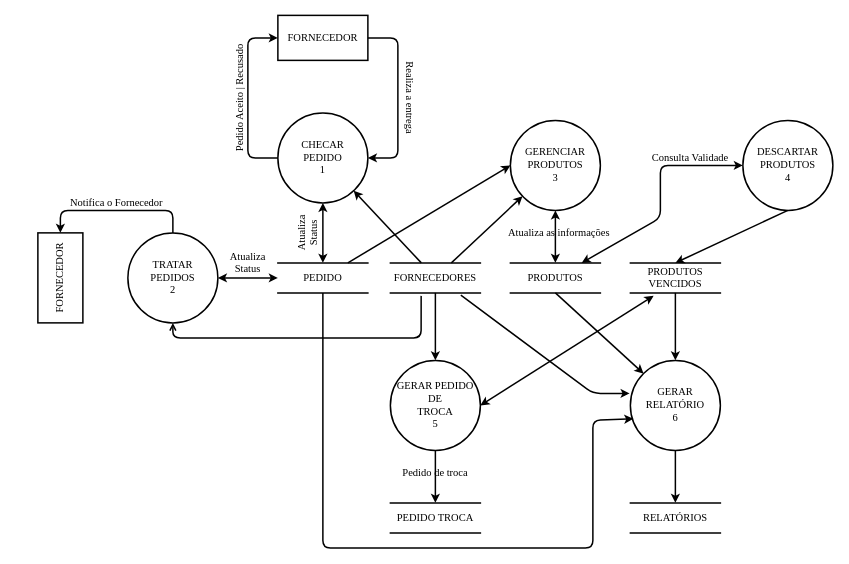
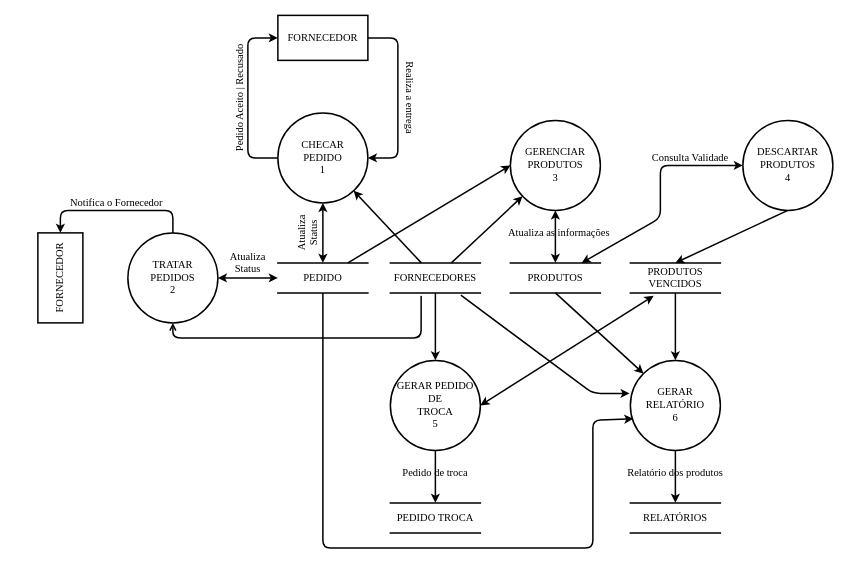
  <mxCell id="0" />
  <mxCell id="1" parent="0" />
  <mxCell id="2" value="FORNECEDOR" style="rounded=0;whiteSpace=wrap;html=1;strokeWidth=2;fontFamily=Tahoma;fontSize=14;" parent="1" vertex="1"><mxGeometry x="370" y="20" width="120" height="60" as="geometry" /></mxCell>
  <mxCell id="3" value="CHECAR&lt;br style=&quot;font-size: 14px;&quot;&gt;PEDIDO&lt;br style=&quot;font-size: 14px;&quot;&gt;1" style="ellipse;whiteSpace=wrap;html=1;aspect=fixed;strokeWidth=2;fontFamily=Tahoma;fontSize=14;" parent="1" vertex="1"><mxGeometry x="370" y="150" width="120" height="120" as="geometry" /></mxCell>
  <mxCell id="4" value="" style="endArrow=classic;html=1;exitX=1;exitY=0.5;exitDx=0;exitDy=0;entryX=1;entryY=0.5;entryDx=0;entryDy=0;strokeWidth=2;fontFamily=Tahoma;fontSize=14;" parent="1" source="2" target="3" edge="1"><mxGeometry width="50" height="50" relative="1" as="geometry"><mxPoint x="540" y="130" as="sourcePoint" /><mxPoint x="590" y="80" as="targetPoint" /><Array as="points"><mxPoint x="530" y="50" /><mxPoint x="530" y="210" /></Array></mxGeometry></mxCell>
  <mxCell id="5" value="Realiza a entrega" style="text;html=1;strokeColor=none;fillColor=none;align=center;verticalAlign=middle;whiteSpace=wrap;rounded=0;rotation=90;strokeWidth=2;fontFamily=Tahoma;fontSize=14;" parent="1" vertex="1"><mxGeometry x="490" y="120" width="110" height="20" as="geometry" /></mxCell>
  <mxCell id="6" value="PEDIDO" style="shape=partialRectangle;whiteSpace=wrap;html=1;left=0;right=0;fillColor=none;strokeWidth=2;fontFamily=Tahoma;fontSize=14;" parent="1" vertex="1"><mxGeometry x="370" y="350" width="120" height="40" as="geometry" /></mxCell>
  <mxCell id="7" value="FORNECEDORES" style="shape=partialRectangle;whiteSpace=wrap;html=1;left=0;right=0;fillColor=none;strokeWidth=2;fontFamily=Tahoma;fontSize=14;" parent="1" vertex="1"><mxGeometry x="520" y="350" width="120" height="40" as="geometry" /></mxCell>
  <mxCell id="8" value="" style="endArrow=classic;html=1;strokeWidth=2;fontFamily=Tahoma;fontSize=14;" parent="1" source="7" target="3" edge="1"><mxGeometry width="50" height="50" relative="1" as="geometry"><mxPoint x="560" y="330" as="sourcePoint" /><mxPoint x="610" y="280" as="targetPoint" /></mxGeometry></mxCell>
  <mxCell id="9" value="" style="endArrow=classic;startArrow=classic;html=1;entryX=0.5;entryY=1;entryDx=0;entryDy=0;exitX=0.5;exitY=0;exitDx=0;exitDy=0;strokeWidth=2;fontFamily=Tahoma;fontSize=14;" parent="1" source="6" target="3" edge="1"><mxGeometry width="50" height="50" relative="1" as="geometry"><mxPoint x="410" y="340" as="sourcePoint" /><mxPoint x="460" y="290" as="targetPoint" /></mxGeometry></mxCell>
  <mxCell id="10" value="" style="endArrow=classic;html=1;entryX=0;entryY=0.5;entryDx=0;entryDy=0;exitX=0;exitY=0.5;exitDx=0;exitDy=0;strokeWidth=2;fontFamily=Tahoma;fontSize=14;" parent="1" source="3" target="2" edge="1"><mxGeometry width="50" height="50" relative="1" as="geometry"><mxPoint x="310" y="150" as="sourcePoint" /><mxPoint x="360" y="100" as="targetPoint" /><Array as="points"><mxPoint x="330" y="210" /><mxPoint x="330" y="50" /></Array></mxGeometry></mxCell>
  <mxCell id="11" value="Pedido Aceito | Recusado" style="text;html=1;strokeColor=none;fillColor=none;align=center;verticalAlign=middle;whiteSpace=wrap;rounded=0;rotation=-90;strokeWidth=2;fontFamily=Tahoma;fontSize=14;" parent="1" vertex="1"><mxGeometry y="120" width="180" height="20" as="geometry" x="230" /></mxCell>
  <mxCell id="12" value="PRODUTOS" style="shape=partialRectangle;whiteSpace=wrap;html=1;left=0;right=0;fillColor=none;strokeWidth=2;fontFamily=Tahoma;fontSize=14;" parent="1" vertex="1"><mxGeometry x="680" y="350" width="120" height="40" as="geometry" /></mxCell>
  <mxCell id="13" value="GERENCIAR&lt;br style=&quot;font-size: 14px;&quot;&gt;PRODUTOS&lt;br style=&quot;font-size: 14px;&quot;&gt;3" style="ellipse;whiteSpace=wrap;html=1;aspect=fixed;strokeWidth=2;fontFamily=Tahoma;fontSize=14;" parent="1" vertex="1"><mxGeometry x="680" y="160" width="120" height="120" as="geometry" /></mxCell>
  <mxCell id="14" value="" style="endArrow=classic;startArrow=classic;html=1;entryX=0.5;entryY=1;entryDx=0;entryDy=0;exitX=0.5;exitY=0;exitDx=0;exitDy=0;strokeWidth=2;fontFamily=Tahoma;fontSize=14;" parent="1" source="12" target="13" edge="1"><mxGeometry width="50" height="50" relative="1" as="geometry"><mxPoint x="730" y="340" as="sourcePoint" /><mxPoint x="780" y="290" as="targetPoint" /></mxGeometry></mxCell>
  <mxCell id="15" value="Atualiza as informações" style="text;html=1;strokeColor=none;fillColor=none;align=center;verticalAlign=middle;whiteSpace=wrap;rounded=0;strokeWidth=2;fontFamily=Tahoma;fontSize=14;" parent="1" vertex="1"><mxGeometry x="670" y="300" width="150" height="20" as="geometry" /></mxCell>
  <mxCell id="16" value="" style="endArrow=classic;html=1;strokeWidth=2;fontFamily=Tahoma;fontSize=14;" parent="1" source="7" target="13" edge="1"><mxGeometry width="50" height="50" relative="1" as="geometry"><mxPoint x="590" y="330" as="sourcePoint" /><mxPoint x="640" y="280" as="targetPoint" /></mxGeometry></mxCell>
  <mxCell id="17" value="DESCARTAR&lt;br style=&quot;font-size: 14px;&quot;&gt;PRODUTOS&lt;br style=&quot;font-size: 14px;&quot;&gt;4" style="ellipse;whiteSpace=wrap;html=1;aspect=fixed;strokeWidth=2;fontFamily=Tahoma;fontSize=14;" parent="1" vertex="1"><mxGeometry x="990" y="160" width="120" height="120" as="geometry" /></mxCell>
  <mxCell id="18" value="PRODUTOS&lt;br style=&quot;font-size: 14px;&quot;&gt;VENCIDOS" style="shape=partialRectangle;whiteSpace=wrap;html=1;left=0;right=0;fillColor=none;strokeWidth=2;fontFamily=Tahoma;fontSize=14;" parent="1" vertex="1"><mxGeometry x="840" y="350" width="120" height="40" as="geometry" /></mxCell>
  <mxCell id="19" value="Consulta Validade" style="text;html=1;strokeColor=none;fillColor=none;align=center;verticalAlign=middle;whiteSpace=wrap;rounded=0;rotation=0;strokeWidth=2;fontFamily=Tahoma;fontSize=14;" parent="1" vertex="1"><mxGeometry x="850" y="200" width="140" height="20" as="geometry" /></mxCell>
  <mxCell id="20" value="" style="endArrow=classic;startArrow=classic;html=1;entryX=0;entryY=0.5;entryDx=0;entryDy=0;strokeWidth=2;fontFamily=Tahoma;fontSize=14;" parent="1" source="12" target="17" edge="1"><mxGeometry width="50" height="50" relative="1" as="geometry"><mxPoint x="840" y="300" as="sourcePoint" /><mxPoint x="890" y="250" as="targetPoint" /><Array as="points"><mxPoint x="880" y="290" /><mxPoint x="880" y="220" /></Array></mxGeometry></mxCell>
  <mxCell id="21" value="" style="endArrow=classic;html=1;exitX=0.5;exitY=1;exitDx=0;exitDy=0;entryX=0.5;entryY=0;entryDx=0;entryDy=0;strokeWidth=2;fontFamily=Tahoma;fontSize=14;" parent="1" source="17" target="18" edge="1"><mxGeometry width="50" height="50" relative="1" as="geometry"><mxPoint x="1090" y="380" as="sourcePoint" /><mxPoint x="1140" y="330" as="targetPoint" /></mxGeometry></mxCell>
  <mxCell id="22" value="GERAR PEDIDO&lt;br style=&quot;font-size: 14px;&quot;&gt;DE&lt;br style=&quot;font-size: 14px;&quot;&gt;TROCA&lt;br style=&quot;font-size: 14px;&quot;&gt;5" style="ellipse;whiteSpace=wrap;html=1;aspect=fixed;strokeWidth=2;fontFamily=Tahoma;fontSize=14;" parent="1" vertex="1"><mxGeometry x="520" y="480" width="120" height="120" as="geometry" /></mxCell>
  <mxCell id="23" value="GERAR&lt;br style=&quot;font-size: 14px;&quot;&gt;RELATÓRIO&lt;br style=&quot;font-size: 14px;&quot;&gt;6" style="ellipse;whiteSpace=wrap;html=1;aspect=fixed;strokeWidth=2;fontFamily=Tahoma;fontSize=14;" parent="1" vertex="1"><mxGeometry x="840" y="480" width="120" height="120" as="geometry" /></mxCell>
  <mxCell id="24" value="" style="endArrow=classic;html=1;exitX=0.5;exitY=1;exitDx=0;exitDy=0;strokeWidth=2;fontFamily=Tahoma;fontSize=14;" parent="1" source="7" target="22" edge="1"><mxGeometry width="50" height="50" relative="1" as="geometry"><mxPoint x="430" y="510" as="sourcePoint" /><mxPoint x="480" y="460" as="targetPoint" /></mxGeometry></mxCell>
  <mxCell id="25" value="" style="endArrow=classic;startArrow=classic;html=1;entryX=0.258;entryY=1.1;entryDx=0;entryDy=0;entryPerimeter=0;exitX=1;exitY=0.5;exitDx=0;exitDy=0;strokeWidth=2;fontFamily=Tahoma;fontSize=14;" parent="1" source="22" target="18" edge="1"><mxGeometry width="50" height="50" relative="1" as="geometry"><mxPoint x="730" y="500" as="sourcePoint" /><mxPoint x="780" y="450" as="targetPoint" /></mxGeometry></mxCell>
  <mxCell id="26" value="PEDIDO TROCA" style="shape=partialRectangle;whiteSpace=wrap;html=1;left=0;right=0;fillColor=none;strokeWidth=2;fontFamily=Tahoma;fontSize=14;" parent="1" vertex="1"><mxGeometry x="520" y="670" width="120" height="40" as="geometry" /></mxCell>
  <mxCell id="27" value="" style="endArrow=classic;html=1;exitX=0.5;exitY=1;exitDx=0;exitDy=0;entryX=0.5;entryY=0;entryDx=0;entryDy=0;strokeWidth=2;fontFamily=Tahoma;fontSize=14;" parent="1" source="22" target="26" edge="1"><mxGeometry width="50" height="50" relative="1" as="geometry"><mxPoint x="650" y="650" as="sourcePoint" /><mxPoint x="700" y="600" as="targetPoint" /></mxGeometry></mxCell>
  <mxCell id="28" value="Pedido de troca" style="text;html=1;strokeColor=none;fillColor=none;align=center;verticalAlign=middle;whiteSpace=wrap;rounded=0;strokeWidth=2;fontFamily=Tahoma;fontSize=14;" parent="1" vertex="1"><mxGeometry x="530" y="620" width="100" height="20" as="geometry" /></mxCell>
  <mxCell id="29" value="" style="endArrow=classic;html=1;exitX=0.5;exitY=1;exitDx=0;exitDy=0;entryX=0.033;entryY=0.65;entryDx=0;entryDy=0;entryPerimeter=0;strokeWidth=2;fontFamily=Tahoma;fontSize=14;" parent="1" source="6" target="23" edge="1"><mxGeometry width="50" height="50" relative="1" as="geometry"><mxPoint x="480" y="460" as="sourcePoint" /><mxPoint x="530" y="410" as="targetPoint" /><Array as="points"><mxPoint x="430" y="730" /><mxPoint x="790" y="730" /><mxPoint x="790" y="560" /></Array></mxGeometry></mxCell>
  <mxCell id="30" value="" style="endArrow=classic;html=1;exitX=0.783;exitY=1.075;exitDx=0;exitDy=0;exitPerimeter=0;entryX=-0.008;entryY=0.367;entryDx=0;entryDy=0;entryPerimeter=0;strokeWidth=2;fontFamily=Tahoma;fontSize=14;" parent="1" source="7" target="23" edge="1"><mxGeometry width="50" height="50" relative="1" as="geometry"><mxPoint x="680" y="460" as="sourcePoint" /><mxPoint x="730" y="410" as="targetPoint" /><Array as="points"><mxPoint x="790" y="524" /></Array></mxGeometry></mxCell>
  <mxCell id="31" value="" style="endArrow=classic;html=1;exitX=0.5;exitY=1;exitDx=0;exitDy=0;entryX=0;entryY=0;entryDx=0;entryDy=0;strokeWidth=2;fontFamily=Tahoma;fontSize=14;" parent="1" source="12" target="23" edge="1"><mxGeometry width="50" height="50" relative="1" as="geometry"><mxPoint x="890" y="470" as="sourcePoint" /><mxPoint x="940" y="420" as="targetPoint" /><Array as="points" /></mxGeometry></mxCell>
  <mxCell id="32" value="" style="endArrow=classic;html=1;exitX=0.5;exitY=1;exitDx=0;exitDy=0;entryX=0.5;entryY=0;entryDx=0;entryDy=0;strokeWidth=2;fontFamily=Tahoma;fontSize=14;" parent="1" source="18" target="23" edge="1"><mxGeometry width="50" height="50" relative="1" as="geometry"><mxPoint x="930" y="480" as="sourcePoint" /><mxPoint x="980" y="430" as="targetPoint" /></mxGeometry></mxCell>
  <mxCell id="33" value="RELATÓRIOS" style="shape=partialRectangle;whiteSpace=wrap;html=1;left=0;right=0;fillColor=none;strokeWidth=2;fontFamily=Tahoma;fontSize=14;" parent="1" vertex="1"><mxGeometry x="840" y="670" width="120" height="40" as="geometry" /></mxCell>
  <mxCell id="34" value="" style="endArrow=classic;html=1;exitX=0.5;exitY=1;exitDx=0;exitDy=0;entryX=0.5;entryY=0;entryDx=0;entryDy=0;strokeWidth=2;fontFamily=Tahoma;fontSize=14;" parent="1" source="23" target="33" edge="1"><mxGeometry width="50" height="50" relative="1" as="geometry"><mxPoint x="920" y="670" as="sourcePoint" /><mxPoint x="970" y="620" as="targetPoint" /></mxGeometry></mxCell>
+ <mxCell id="35" value="Relatório dos produtos" style="text;html=1;strokeColor=none;fillColor=none;align=center;verticalAlign=middle;whiteSpace=wrap;rounded=0;strokeWidth=2;fontFamily=Tahoma;fontSize=14;" parent="1" vertex="1"><mxGeometry x="820" y="620" width="160" height="20" as="geometry" /></mxCell>
  <mxCell id="36" value="TRATAR&lt;br&gt;PEDIDOS&lt;br&gt;2" style="ellipse;whiteSpace=wrap;html=1;aspect=fixed;strokeWidth=2;fontFamily=Tahoma;fontSize=14;" parent="1" vertex="1"><mxGeometry x="170" y="310" width="120" height="120" as="geometry" /></mxCell>
  <mxCell id="37" value="" style="endArrow=classic;startArrow=classic;html=1;strokeWidth=2;fontFamily=Tahoma;fontSize=14;exitX=1;exitY=0.5;exitDx=0;exitDy=0;" parent="1" source="36" target="6" edge="1"><mxGeometry width="50" height="50" relative="1" as="geometry"><mxPoint x="330" y="390" as="sourcePoint" /><mxPoint x="380" y="340" as="targetPoint" /></mxGeometry></mxCell>
  <mxCell id="38" value="" style="endArrow=open;html=1;strokeWidth=2;fontFamily=Tahoma;fontSize=14;exitX=0.342;exitY=1.1;exitDx=0;exitDy=0;exitPerimeter=0;entryX=0.5;entryY=1;entryDx=0;entryDy=0;" parent="1" source="7" target="36" edge="1"><mxGeometry width="50" height="50" relative="1" as="geometry"><mxPoint x="260" y="520" as="sourcePoint" /><mxPoint x="310" y="470" as="targetPoint" /><Array as="points"><mxPoint x="561" y="450" /><mxPoint y="450" x="230" /></Array></mxGeometry></mxCell>
  <mxCell id="39" value="FORNECEDOR" style="rounded=0;whiteSpace=wrap;html=1;strokeWidth=2;fontFamily=Tahoma;fontSize=14;rotation=-90;" parent="1" vertex="1"><mxGeometry x="20" y="340" width="120" height="60" as="geometry" /></mxCell>
  <mxCell id="40" value="" style="endArrow=classic;html=1;strokeWidth=2;fontFamily=Tahoma;fontSize=14;exitX=0.5;exitY=0;exitDx=0;exitDy=0;entryX=1;entryY=0.5;entryDx=0;entryDy=0;" parent="1" source="36" target="39" edge="1"><mxGeometry width="50" height="50" relative="1" as="geometry"><mxPoint x="190" y="260" as="sourcePoint" /><mxPoint x="240" y="210" as="targetPoint" /><Array as="points"><mxPoint y="280" x="230" /><mxPoint x="80" y="280" /></Array></mxGeometry></mxCell>
  <mxCell id="41" value="Notifica o Fornecedor" style="text;html=1;strokeColor=none;fillColor=none;align=center;verticalAlign=middle;whiteSpace=wrap;rounded=0;fontFamily=Tahoma;fontSize=14;" parent="1" vertex="1"><mxGeometry x="70" y="260" width="170" height="20" as="geometry" /></mxCell>
  <mxCell id="42" value="Atualiza Status" style="text;html=1;strokeColor=none;fillColor=none;align=center;verticalAlign=middle;whiteSpace=wrap;rounded=0;fontFamily=Tahoma;fontSize=14;" parent="1" vertex="1"><mxGeometry x="310" y="340" width="40" height="20" as="geometry" /></mxCell>
  <mxCell id="43" value="Atualiza Status" style="text;html=1;strokeColor=none;fillColor=none;align=center;verticalAlign=middle;whiteSpace=wrap;rounded=0;fontFamily=Tahoma;fontSize=14;rotation=-90;" parent="1" vertex="1"><mxGeometry x="390" y="300" width="40" height="20" as="geometry" /></mxCell>
  <mxCell id="44" value="" style="endArrow=classic;html=1;entryX=0;entryY=0.5;entryDx=0;entryDy=0;strokeWidth=2;" edge="1" parent="1" source="6" target="13"><mxGeometry width="50" height="50" relative="1" as="geometry"><mxPoint x="470" y="340" as="sourcePoint" /><mxPoint x="520" y="290" as="targetPoint" /></mxGeometry></mxCell>
